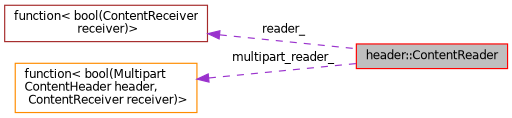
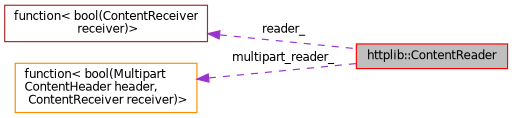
  digraph {
    rankdir=LR
    node [fontname=Helvetica fontsize=10 shape=record]
    edge [color=darkorchid3 dir=back fontname=Helvetica fontsize=10 labelfontname=Helvetica labelfontsize=10 style=dashed]
-   n1 [color=red fillcolor=grey75 fontcolor=black height=0.2 label="header::ContentReader" style=filled width=0.4]
+   n1 [color=red fillcolor=grey75 fontcolor=black height=0.2 label="httplib::ContentReader" style=filled width=0.4]
    n2 [color=brown height=0.2 label="function\< bool(ContentReceiver\l receiver)\>" width=0.4]
    n3 [color=darkorange height=0.2 label="function\< bool(Multipart\lContentHeader header,\l ContentReceiver receiver)\>" width=0.4]
    n2 -> n1 [label=" reader_"]
    n3 -> n1 [label=" multipart_reader_"]
  }
